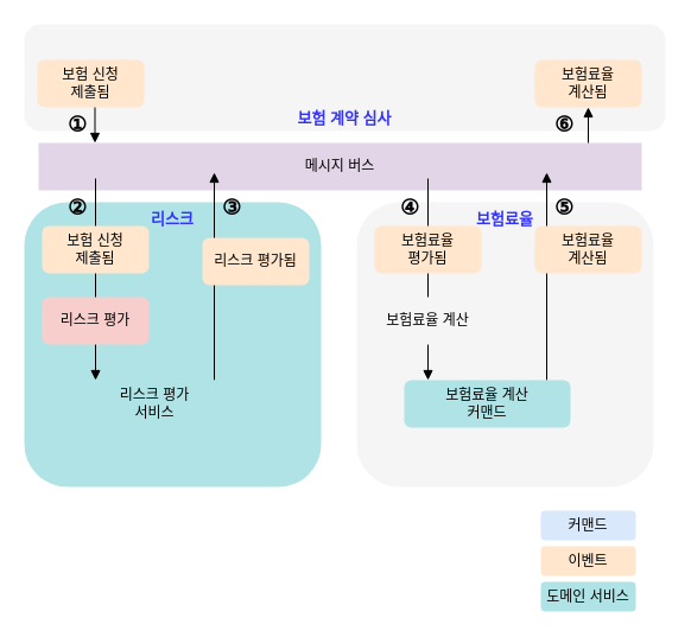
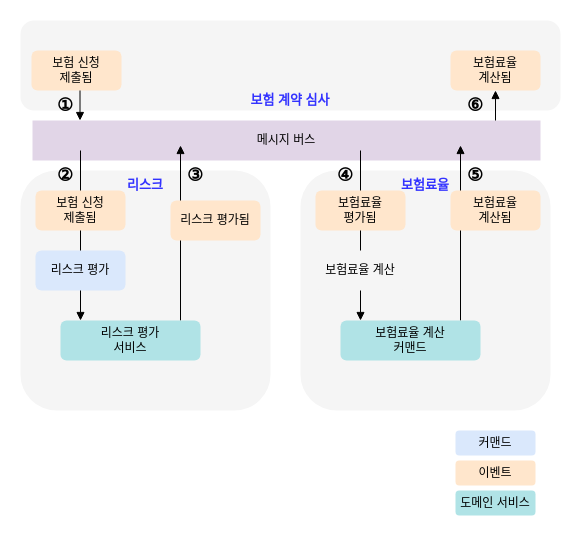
  <mxCell id="0" />
  <mxCell id="1" parent="0" />
  <mxCell id="2" value="보험료율" style="rounded=1;whiteSpace=wrap;html=1;fillColor=#f5f5f5;fontColor=#3333FF;strokeColor=none;fontStyle=1;verticalAlign=top;fontSize=13;" parent="1" vertex="1"><mxGeometry x="300" y="170" width="250" height="240" as="geometry" /></mxCell>
- <mxCell id="3" value="리스크" style="rounded=1;whiteSpace=wrap;html=1;fillColor=#b0e3e6;fontColor=#3333FF;strokeColor=none;fontStyle=1;verticalAlign=top;fontSize=13;" parent="1" vertex="1"><mxGeometry x="20" y="170" width="250" height="240" as="geometry" /></mxCell>
+ <mxCell id="3" value="리스크" style="rounded=1;whiteSpace=wrap;html=1;fillColor=#f5f5f5;fontColor=#3333FF;strokeColor=none;fontStyle=1;verticalAlign=top;fontSize=13;" parent="1" vertex="1"><mxGeometry x="20" y="170" width="250" height="240" as="geometry" /></mxCell>
  <mxCell id="4" value="보험 계약 심사" style="rounded=1;whiteSpace=wrap;html=1;fillColor=#f5f5f5;fontColor=#3333FF;strokeColor=none;fontStyle=1;verticalAlign=bottom;fontSize=13;" parent="1" vertex="1"><mxGeometry x="20" y="20" width="540" height="90" as="geometry" /></mxCell>
  <mxCell id="5" value="메시지 버스" style="rounded=0;whiteSpace=wrap;html=1;fillColor=#e1d5e7;strokeColor=none;" parent="1" vertex="1"><mxGeometry x="32" y="120" width="508" height="40" as="geometry" /></mxCell>
  <mxCell id="6" value="" style="endArrow=block;html=1;rounded=0;endFill=1;" parent="1" edge="1"><mxGeometry width="50" height="50" relative="1" as="geometry"><mxPoint x="360" y="150" as="sourcePoint" /><mxPoint x="360" y="320" as="targetPoint" /></mxGeometry></mxCell>
  <mxCell id="7" value="" style="endArrow=none;html=1;rounded=0;startArrow=block;startFill=1;" parent="1" edge="1"><mxGeometry width="50" height="50" relative="1" as="geometry"><mxPoint x="460" y="145" as="sourcePoint" /><mxPoint x="460" y="320" as="targetPoint" /></mxGeometry></mxCell>
  <mxCell id="8" value="" style="endArrow=none;html=1;rounded=0;startArrow=block;startFill=1;" parent="1" edge="1"><mxGeometry width="50" height="50" relative="1" as="geometry"><mxPoint x="180" y="145" as="sourcePoint" /><mxPoint x="180" y="320" as="targetPoint" /></mxGeometry></mxCell>
  <mxCell id="9" value="" style="endArrow=block;html=1;rounded=0;endFill=1;" parent="1" edge="1"><mxGeometry width="50" height="50" relative="1" as="geometry"><mxPoint x="80" y="150" as="sourcePoint" /><mxPoint x="80" y="320" as="targetPoint" /></mxGeometry></mxCell>
  <mxCell id="10" value="보험 신청&lt;div&gt;제출됨&lt;/div&gt;" style="rounded=1;whiteSpace=wrap;html=1;fillColor=#ffe6cc;strokeColor=none;" parent="1" vertex="1"><mxGeometry x="31" y="50" width="90" height="40" as="geometry" /></mxCell>
  <mxCell id="11" value="보험 신청&lt;div&gt;제출됨&lt;/div&gt;" style="rounded=1;whiteSpace=wrap;html=1;fillColor=#ffe6cc;strokeColor=none;" parent="1" vertex="1"><mxGeometry x="35" y="190" width="90" height="40" as="geometry" /></mxCell>
- <mxCell id="12" value="리스크 평가" style="rounded=1;whiteSpace=wrap;html=1;fillColor=#f8cecc;strokeColor=none;" parent="1" vertex="1"><mxGeometry x="35" y="250" width="90" height="40" as="geometry" /></mxCell>
+ <mxCell id="12" value="리스크 평가" style="rounded=1;whiteSpace=wrap;html=1;fillColor=#dae8fc;strokeColor=none;" parent="1" vertex="1"><mxGeometry x="35" y="250" width="90" height="40" as="geometry" /></mxCell>
  <mxCell id="13" value="리스크 평가&lt;div&gt;서비스&lt;/div&gt;" style="rounded=1;whiteSpace=wrap;html=1;fillColor=#b0e3e6;strokeColor=none;" parent="1" vertex="1"><mxGeometry x="60" y="320" width="140" height="40" as="geometry" /></mxCell>
  <mxCell id="14" value="리스크 평가됨" style="rounded=1;whiteSpace=wrap;html=1;fillColor=#ffe6cc;strokeColor=none;" parent="1" vertex="1"><mxGeometry x="170" y="200" width="90" height="40" as="geometry" /></mxCell>
  <mxCell id="15" value="보험료율&lt;div&gt;평가됨&lt;/div&gt;" style="rounded=1;whiteSpace=wrap;html=1;fillColor=#ffe6cc;strokeColor=none;" parent="1" vertex="1"><mxGeometry x="315" y="190" width="90" height="40" as="geometry" /></mxCell>
  <mxCell id="16" value="보험료율 계산" style="rounded=1;whiteSpace=wrap;html=1;fillColor=#f5f5f5;strokeColor=none;" parent="1" vertex="1"><mxGeometry x="315" y="250" width="90" height="40" as="geometry" /></mxCell>
  <mxCell id="17" value="보험료율 계산&lt;div&gt;커맨드&lt;/div&gt;" style="rounded=1;whiteSpace=wrap;html=1;fillColor=#b0e3e6;strokeColor=none;" parent="1" vertex="1"><mxGeometry x="340" y="320" width="140" height="40" as="geometry" /></mxCell>
  <mxCell id="18" value="보험료율&lt;div&gt;계산됨&lt;/div&gt;" style="rounded=1;whiteSpace=wrap;html=1;fillColor=#ffe6cc;strokeColor=none;" parent="1" vertex="1"><mxGeometry x="450" y="190" width="90" height="40" as="geometry" /></mxCell>
  <mxCell id="19" value="보험료율&lt;div&gt;계산됨&lt;/div&gt;" style="rounded=1;whiteSpace=wrap;html=1;fillColor=#ffe6cc;strokeColor=none;" parent="1" vertex="1"><mxGeometry x="450" y="50" width="90" height="40" as="geometry" /></mxCell>
  <mxCell id="20" style="edgeStyle=orthogonalEdgeStyle;rounded=0;orthogonalLoop=1;jettySize=auto;html=1;entryX=0.077;entryY=0;entryDx=0;entryDy=0;entryPerimeter=0;endArrow=none;endFill=1;startArrow=block;startFill=1;" parent="1" edge="1"><mxGeometry relative="1" as="geometry"><mxPoint x="495" y="90" as="sourcePoint" /><mxPoint x="495" y="120" as="targetPoint" /></mxGeometry></mxCell>
  <mxCell id="21" style="edgeStyle=orthogonalEdgeStyle;rounded=0;orthogonalLoop=1;jettySize=auto;html=1;entryX=0.077;entryY=0;entryDx=0;entryDy=0;entryPerimeter=0;endArrow=block;endFill=1;startArrow=none;startFill=0;" parent="1" edge="1"><mxGeometry relative="1" as="geometry"><mxPoint x="79.5" y="90" as="sourcePoint" /><mxPoint x="79.5" y="120" as="targetPoint" /></mxGeometry></mxCell>
  <mxCell id="22" value="①" style="text;html=1;align=center;verticalAlign=middle;whiteSpace=wrap;rounded=0;fontStyle=1;fontSize=18;" parent="1" vertex="1"><mxGeometry x="50" y="90" width="30" height="30" as="geometry" /></mxCell>
  <mxCell id="23" value="②" style="text;html=1;align=center;verticalAlign=middle;whiteSpace=wrap;rounded=0;fontStyle=1;fontSize=18;" parent="1" vertex="1"><mxGeometry x="50" y="160" width="30" height="30" as="geometry" /></mxCell>
  <mxCell id="24" value="⑤" style="text;html=1;align=center;verticalAlign=middle;whiteSpace=wrap;rounded=0;fontStyle=1;fontSize=18;" parent="1" vertex="1"><mxGeometry x="460" y="160" width="30" height="30" as="geometry" /></mxCell>
  <mxCell id="25" value="③" style="text;html=1;align=center;verticalAlign=middle;whiteSpace=wrap;rounded=0;fontStyle=1;fontSize=18;" parent="1" vertex="1"><mxGeometry x="180" y="160" width="30" height="30" as="geometry" /></mxCell>
  <mxCell id="26" value="⑥" style="text;html=1;align=center;verticalAlign=middle;whiteSpace=wrap;rounded=0;fontStyle=1;fontSize=18;" parent="1" vertex="1"><mxGeometry x="460" y="90" width="30" height="30" as="geometry" /></mxCell>
  <mxCell id="27" value="④" style="text;html=1;align=center;verticalAlign=middle;whiteSpace=wrap;rounded=0;fontStyle=1;fontSize=18;" parent="1" vertex="1"><mxGeometry x="330" y="160" width="30" height="30" as="geometry" /></mxCell>
  <mxCell id="28" value="커맨드" style="rounded=1;whiteSpace=wrap;html=1;fillColor=#dae8fc;strokeColor=none;" parent="1" vertex="1"><mxGeometry x="455" y="430" width="80" height="25" as="geometry" /></mxCell>
  <mxCell id="29" value="이벤트" style="rounded=1;whiteSpace=wrap;html=1;fillColor=#ffe6cc;strokeColor=none;" parent="1" vertex="1"><mxGeometry x="455" y="460" width="80" height="25" as="geometry" /></mxCell>
  <mxCell id="30" value="도메인&amp;nbsp;&lt;span style=&quot;background-color: transparent; color: light-dark(rgb(0, 0, 0), rgb(255, 255, 255));&quot;&gt;서비스&lt;/span&gt;" style="rounded=1;whiteSpace=wrap;html=1;fillColor=#b0e3e6;strokeColor=none;" parent="1" vertex="1"><mxGeometry x="455" y="490" width="80" height="25" as="geometry" /></mxCell>
